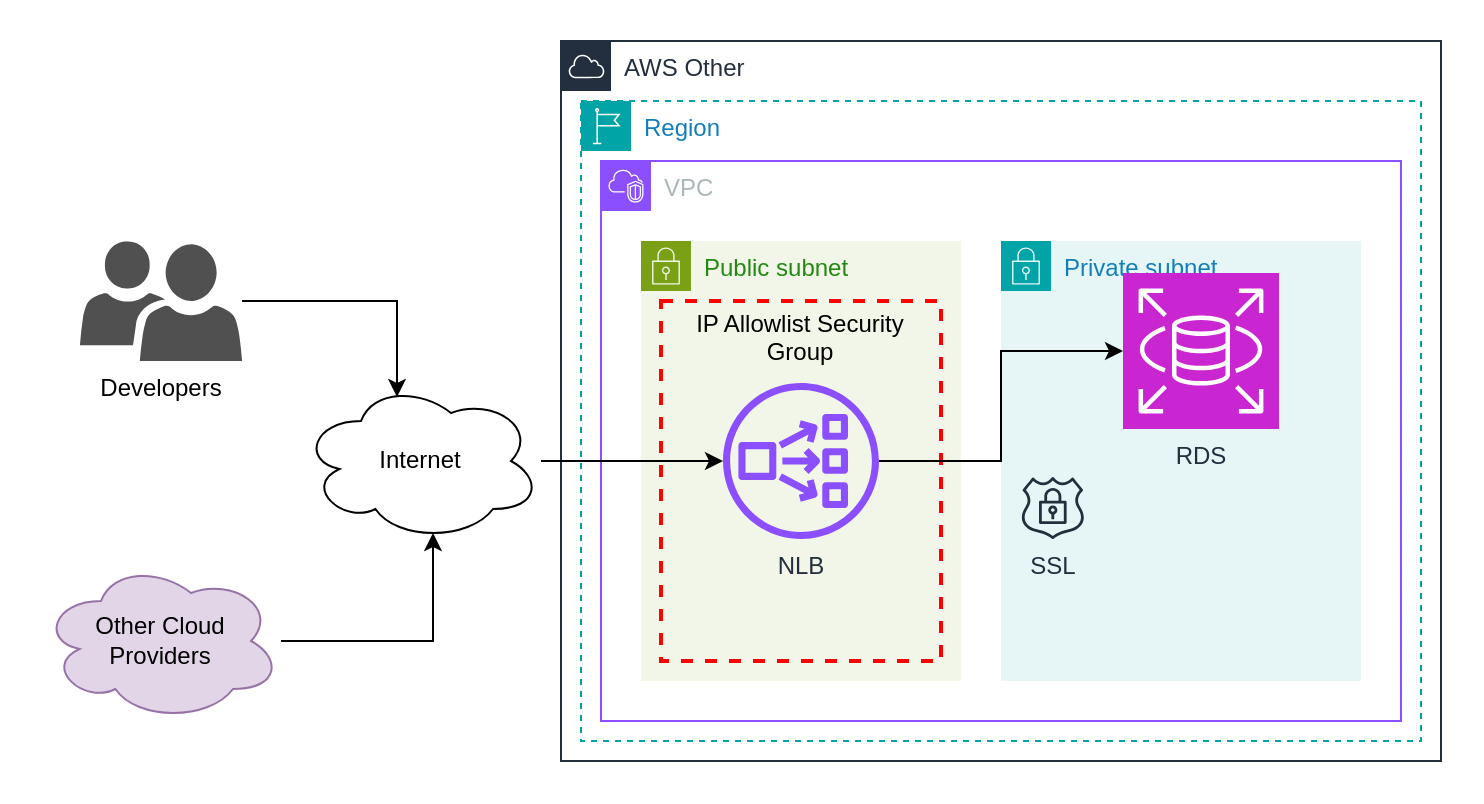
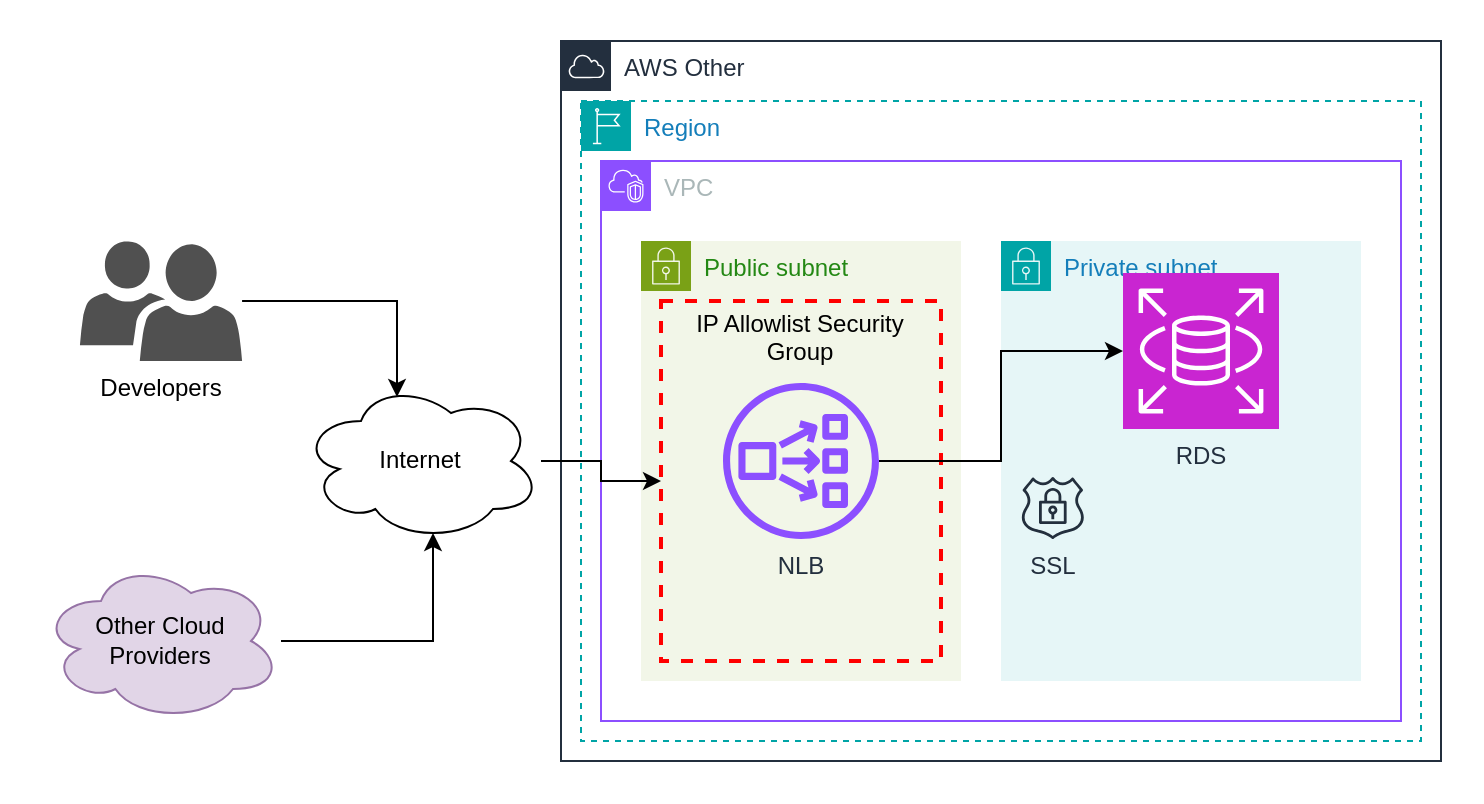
  <mxCell id="0" />
  <mxCell id="1" parent="0" />
  <mxCell id="2" value="AWS Other" style="points=[[0,0],[0.25,0],[0.5,0],[0.75,0],[1,0],[1,0.25],[1,0.5],[1,0.75],[1,1],[0.75,1],[0.5,1],[0.25,1],[0,1],[0,0.75],[0,0.5],[0,0.25]];outlineConnect=0;gradientColor=none;html=1;whiteSpace=wrap;fontSize=12;fontStyle=0;container=1;pointerEvents=0;collapsible=0;recursiveResize=0;shape=mxgraph.aws4.group;grIcon=mxgraph.aws4.group_aws_cloud;strokeColor=#232F3E;fillColor=none;verticalAlign=top;align=left;spacingLeft=30;fontColor=#232F3E;dashed=0;" vertex="1" parent="1"><mxGeometry x="280" y="20" width="440" height="360" as="geometry" /></mxCell>
  <mxCell id="3" value="Region" style="points=[[0,0],[0.25,0],[0.5,0],[0.75,0],[1,0],[1,0.25],[1,0.5],[1,0.75],[1,1],[0.75,1],[0.5,1],[0.25,1],[0,1],[0,0.75],[0,0.5],[0,0.25]];outlineConnect=0;gradientColor=none;html=1;whiteSpace=wrap;fontSize=12;fontStyle=0;container=1;pointerEvents=0;collapsible=0;recursiveResize=0;shape=mxgraph.aws4.group;grIcon=mxgraph.aws4.group_region;strokeColor=#00A4A6;fillColor=none;verticalAlign=top;align=left;spacingLeft=30;fontColor=#147EBA;dashed=1;" vertex="1" parent="2"><mxGeometry x="10" y="30" width="420" height="320" as="geometry" /></mxCell>
  <mxCell id="4" value="VPC" style="points=[[0,0],[0.25,0],[0.5,0],[0.75,0],[1,0],[1,0.25],[1,0.5],[1,0.75],[1,1],[0.75,1],[0.5,1],[0.25,1],[0,1],[0,0.75],[0,0.5],[0,0.25]];outlineConnect=0;gradientColor=none;html=1;whiteSpace=wrap;fontSize=12;fontStyle=0;container=1;pointerEvents=0;collapsible=0;recursiveResize=0;shape=mxgraph.aws4.group;grIcon=mxgraph.aws4.group_vpc2;strokeColor=#8C4FFF;fillColor=none;verticalAlign=top;align=left;spacingLeft=30;fontColor=#AAB7B8;dashed=0;" vertex="1" parent="3"><mxGeometry x="10" y="30" width="400" height="280" as="geometry" /></mxCell>
  <mxCell id="5" value="Private subnet" style="points=[[0,0],[0.25,0],[0.5,0],[0.75,0],[1,0],[1,0.25],[1,0.5],[1,0.75],[1,1],[0.75,1],[0.5,1],[0.25,1],[0,1],[0,0.75],[0,0.5],[0,0.25]];outlineConnect=0;gradientColor=none;html=1;whiteSpace=wrap;fontSize=12;fontStyle=0;container=1;pointerEvents=0;collapsible=0;recursiveResize=0;shape=mxgraph.aws4.group;grIcon=mxgraph.aws4.group_security_group;grStroke=0;strokeColor=#00A4A6;fillColor=#E6F6F7;verticalAlign=top;align=left;spacingLeft=30;fontColor=#147EBA;dashed=0;" vertex="1" parent="4"><mxGeometry x="200" y="40" width="180" height="220" as="geometry" /></mxCell>
  <mxCell id="6" value="RDS" style="sketch=0;points=[[0,0,0],[0.25,0,0],[0.5,0,0],[0.75,0,0],[1,0,0],[0,1,0],[0.25,1,0],[0.5,1,0],[0.75,1,0],[1,1,0],[0,0.25,0],[0,0.5,0],[0,0.75,0],[1,0.25,0],[1,0.5,0],[1,0.75,0]];outlineConnect=0;fontColor=#232F3E;fillColor=#C925D1;strokeColor=#ffffff;dashed=0;verticalLabelPosition=bottom;verticalAlign=top;align=center;html=1;fontSize=12;fontStyle=0;aspect=fixed;shape=mxgraph.aws4.resourceIcon;resIcon=mxgraph.aws4.rds;" vertex="1" parent="5"><mxGeometry x="61" y="16" width="78" height="78" as="geometry" /></mxCell>
  <mxCell id="7" value="SSL" style="sketch=0;outlineConnect=0;fontColor=#232F3E;gradientColor=none;fillColor=#232F3D;strokeColor=none;dashed=0;verticalLabelPosition=bottom;verticalAlign=top;align=center;html=1;fontSize=12;fontStyle=0;aspect=fixed;pointerEvents=1;shape=mxgraph.aws4.ssl_padlock;" vertex="1" parent="5"><mxGeometry x="10" y="118" width="31.81" height="31" as="geometry" /></mxCell>
  <mxCell id="8" value="Public subnet" style="points=[[0,0],[0.25,0],[0.5,0],[0.75,0],[1,0],[1,0.25],[1,0.5],[1,0.75],[1,1],[0.75,1],[0.5,1],[0.25,1],[0,1],[0,0.75],[0,0.5],[0,0.25]];outlineConnect=0;gradientColor=none;html=1;whiteSpace=wrap;fontSize=12;fontStyle=0;container=1;pointerEvents=0;collapsible=0;recursiveResize=0;shape=mxgraph.aws4.group;grIcon=mxgraph.aws4.group_security_group;grStroke=0;strokeColor=#7AA116;fillColor=#F2F6E8;verticalAlign=top;align=left;spacingLeft=30;fontColor=#248814;dashed=0;" vertex="1" parent="4"><mxGeometry x="20" y="40" width="160" height="220" as="geometry" /></mxCell>
  <mxCell id="9" value="IP Allowlist Security Group" style="fontStyle=0;verticalAlign=top;align=center;spacingTop=-2;fillColor=none;rounded=0;whiteSpace=wrap;html=1;strokeColor=#FF0000;strokeWidth=2;dashed=1;container=1;collapsible=0;expand=0;recursiveResize=0;" vertex="1" parent="8"><mxGeometry x="10" y="30" width="140" height="180" as="geometry" /></mxCell>
  <mxCell id="10" value="NLB" style="sketch=0;outlineConnect=0;fontColor=#232F3E;gradientColor=none;fillColor=#8C4FFF;strokeColor=none;dashed=0;verticalLabelPosition=bottom;verticalAlign=top;align=center;html=1;fontSize=12;fontStyle=0;aspect=fixed;pointerEvents=1;shape=mxgraph.aws4.network_load_balancer;" vertex="1" parent="8"><mxGeometry x="41" y="71" width="78" height="78" as="geometry" /></mxCell>
  <mxCell id="11" style="edgeStyle=orthogonalEdgeStyle;rounded=0;orthogonalLoop=1;jettySize=auto;html=1;startArrow=classic;startFill=1;endArrow=none;" edge="1" parent="4" source="6" target="10"><mxGeometry relative="1" as="geometry" /></mxCell>
  <mxCell id="12" value="Developers" style="sketch=0;pointerEvents=1;shadow=0;dashed=0;html=1;strokeColor=none;labelPosition=center;verticalLabelPosition=bottom;verticalAlign=top;align=center;fillColor=#505050;shape=mxgraph.mscae.intune.user_group" vertex="1" parent="1"><mxGeometry x="39.46" y="120" width="81.08" height="60" as="geometry" /></mxCell>
- <mxCell id="13" style="edgeStyle=orthogonalEdgeStyle;rounded=0;orthogonalLoop=1;jettySize=auto;html=1;" edge="1" parent="1" source="14" target="10"><mxGeometry relative="1" as="geometry" /></mxCell>
+ <mxCell id="13" style="edgeStyle=orthogonalEdgeStyle;rounded=0;orthogonalLoop=1;jettySize=auto;html=1;" edge="1" parent="1" source="14" target="9"><mxGeometry relative="1" as="geometry" /></mxCell>
  <mxCell id="14" value="Internet" style="ellipse;shape=cloud;whiteSpace=wrap;html=1;align=center;" vertex="1" parent="1"><mxGeometry x="150" y="190" width="120" height="80" as="geometry" /></mxCell>
  <mxCell id="15" value="Other Cloud Providers" style="ellipse;shape=cloud;whiteSpace=wrap;html=1;align=center;fillColor=#e1d5e7;strokeColor=#9673a6;" vertex="1" parent="1"><mxGeometry x="20" y="280" width="120" height="80" as="geometry" /></mxCell>
  <mxCell id="16" style="edgeStyle=orthogonalEdgeStyle;rounded=0;orthogonalLoop=1;jettySize=auto;html=1;entryX=0.55;entryY=0.95;entryDx=0;entryDy=0;entryPerimeter=0;" edge="1" parent="1" source="15" target="14"><mxGeometry relative="1" as="geometry" /></mxCell>
  <mxCell id="17" style="edgeStyle=orthogonalEdgeStyle;rounded=0;orthogonalLoop=1;jettySize=auto;html=1;entryX=0.4;entryY=0.1;entryDx=0;entryDy=0;entryPerimeter=0;" edge="1" parent="1" source="12" target="14"><mxGeometry relative="1" as="geometry" /></mxCell>
